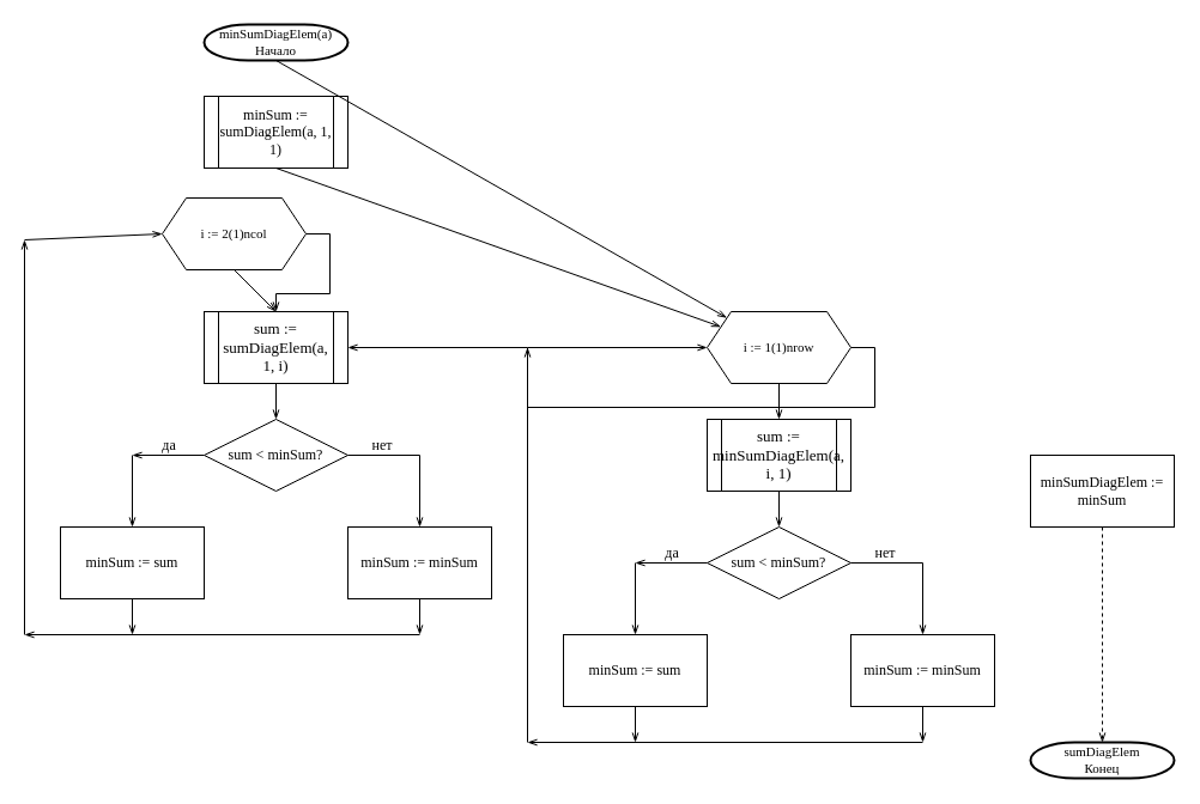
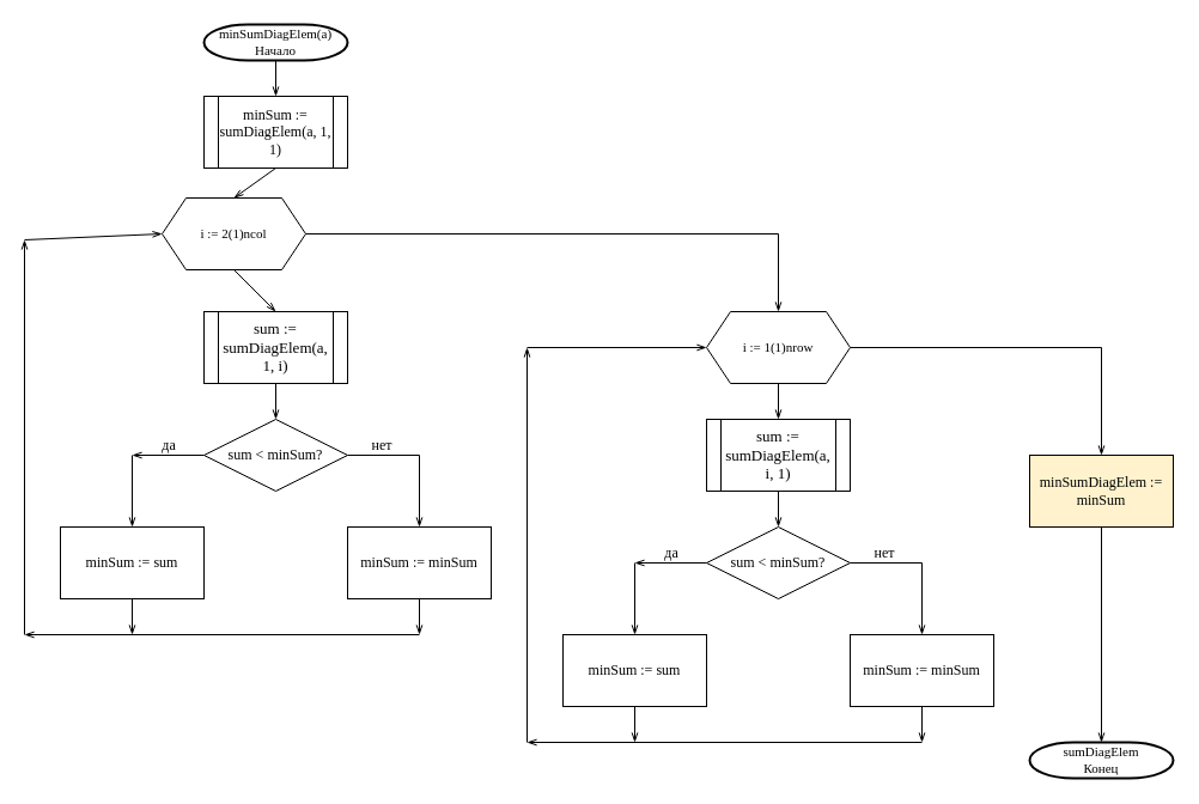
  <mxCell id="0" />
  <mxCell id="1" parent="0" />
  <mxCell id="2" value="minSumDiagElem(a)&lt;br&gt;Начало" style="strokeWidth=2;html=1;shape=mxgraph.flowchart.terminator;whiteSpace=wrap;fontSize=11;fontFamily=Times New Roman;" parent="1" vertex="1"><mxGeometry x="170" y="20" width="120" height="30" as="geometry" /></mxCell>
  <mxCell id="3" value="sumDiagElem&lt;br&gt;Конец" style="strokeWidth=2;html=1;shape=mxgraph.flowchart.terminator;whiteSpace=wrap;fontSize=11;fontFamily=Times New Roman;" parent="1" vertex="1"><mxGeometry x="860" y="620" width="120" height="30" as="geometry" /></mxCell>
  <mxCell id="4" value="minSum := sumDiagElem(a, 1, 1)" style="shape=process;whiteSpace=wrap;html=1;backgroundOutline=1;fontFamily=Times New Roman;" parent="1" vertex="1"><mxGeometry x="170" y="80" width="120" height="60" as="geometry" /></mxCell>
- <mxCell id="5" value="" style="endArrow=openThin;html=1;fontFamily=Times New Roman;fontSize=14;endFill=0;exitX=0.5;exitY=1;exitDx=0;exitDy=0;exitPerimeter=0;" parent="1" source="2" target="26" edge="1"><mxGeometry width="50" height="50" relative="1" as="geometry"><mxPoint x="260" y="220" as="sourcePoint" /><mxPoint x="310" y="170" as="targetPoint" /></mxGeometry></mxCell>
- <mxCell id="6" style="edgeStyle=orthogonalEdgeStyle;rounded=0;orthogonalLoop=1;jettySize=auto;html=1;exitX=1;exitY=0.5;exitDx=0;exitDy=0;endArrow=openThin;endFill=0;fontFamily=Times New Roman;" parent="1" source="7" target="45" edge="1"><mxGeometry relative="1" as="geometry" /></mxCell>
+ <mxCell id="5" value="" style="endArrow=openThin;html=1;fontFamily=Times New Roman;fontSize=14;endFill=0;entryX=0.5;entryY=0;entryDx=0;entryDy=0;exitX=0.5;exitY=1;exitDx=0;exitDy=0;exitPerimeter=0;" parent="1" source="2" target="4" edge="1"><mxGeometry width="50" height="50" relative="1" as="geometry"><mxPoint x="260" y="220" as="sourcePoint" /><mxPoint x="310" y="170" as="targetPoint" /></mxGeometry></mxCell>
+ <mxCell id="6" style="edgeStyle=orthogonalEdgeStyle;rounded=0;orthogonalLoop=1;jettySize=auto;html=1;exitX=1;exitY=0.5;exitDx=0;exitDy=0;entryX=0.5;entryY=0;entryDx=0;entryDy=0;endArrow=openThin;endFill=0;fontFamily=Times New Roman;" parent="1" source="7" target="26" edge="1"><mxGeometry relative="1" as="geometry" /></mxCell>
  <mxCell id="7" value="i := 2(1)ncol" style="shape=hexagon;perimeter=hexagonPerimeter2;whiteSpace=wrap;html=1;fixedSize=1;fontSize=11;fontFamily=Times New Roman;" parent="1" vertex="1"><mxGeometry x="135" y="165" width="120" height="60" as="geometry" /></mxCell>
  <mxCell id="8" value="sum &amp;lt; minSum?" style="rhombus;whiteSpace=wrap;html=1;fontFamily=Times New Roman;" parent="1" vertex="1"><mxGeometry x="170" y="350" width="120" height="60" as="geometry" /></mxCell>
  <mxCell id="9" value="minSum := sum" style="rounded=0;whiteSpace=wrap;html=1;fontFamily=Times New Roman;" parent="1" vertex="1"><mxGeometry x="50" y="440" width="120" height="60" as="geometry" /></mxCell>
  <mxCell id="10" value="minSum := minSum" style="rounded=0;whiteSpace=wrap;html=1;fontFamily=Times New Roman;" parent="1" vertex="1"><mxGeometry x="290" y="440" width="120" height="60" as="geometry" /></mxCell>
- <mxCell id="11" value="" style="endArrow=openThin;html=1;fontFamily=Times New Roman;fontSize=14;endFill=0;exitX=0.5;exitY=1;exitDx=0;exitDy=0;" parent="1" source="4" target="26" edge="1"><mxGeometry width="50" height="50" relative="1" as="geometry"><mxPoint x="320" y="190" as="sourcePoint" /><mxPoint x="370" y="140" as="targetPoint" /></mxGeometry></mxCell>
+ <mxCell id="11" value="" style="endArrow=openThin;html=1;fontFamily=Times New Roman;fontSize=14;endFill=0;entryX=0.5;entryY=0;entryDx=0;entryDy=0;exitX=0.5;exitY=1;exitDx=0;exitDy=0;" parent="1" source="4" target="7" edge="1"><mxGeometry width="50" height="50" relative="1" as="geometry"><mxPoint x="320" y="190" as="sourcePoint" /><mxPoint x="370" y="140" as="targetPoint" /></mxGeometry></mxCell>
  <mxCell id="12" value="" style="endArrow=openThin;html=1;fontFamily=Times New Roman;fontSize=14;endFill=0;entryX=0.5;entryY=0;entryDx=0;entryDy=0;exitX=0.5;exitY=1;exitDx=0;exitDy=0;" parent="1" source="7" edge="1"><mxGeometry width="50" height="50" relative="1" as="geometry"><mxPoint x="260" y="340" as="sourcePoint" /><mxPoint x="230" y="260" as="targetPoint" /></mxGeometry></mxCell>
  <mxCell id="13" value="" style="endArrow=openThin;html=1;fontFamily=Times New Roman;fontSize=14;endFill=0;entryX=0.5;entryY=0;entryDx=0;entryDy=0;exitX=0.5;exitY=1;exitDx=0;exitDy=0;" parent="1" target="8" edge="1"><mxGeometry width="50" height="50" relative="1" as="geometry"><mxPoint x="230" y="320" as="sourcePoint" /><mxPoint x="310" y="290" as="targetPoint" /></mxGeometry></mxCell>
  <mxCell id="14" value="" style="endArrow=openThin;html=1;fontFamily=Times New Roman;fontSize=14;endFill=0;entryX=0.5;entryY=0;entryDx=0;entryDy=0;" parent="1" target="10" edge="1"><mxGeometry width="50" height="50" relative="1" as="geometry"><mxPoint x="350" y="380" as="sourcePoint" /><mxPoint x="310" y="290" as="targetPoint" /></mxGeometry></mxCell>
  <mxCell id="15" value="" style="endArrow=none;html=1;exitX=1;exitY=0.5;exitDx=0;exitDy=0;fontFamily=Times New Roman;" parent="1" source="8" edge="1"><mxGeometry width="50" height="50" relative="1" as="geometry"><mxPoint x="260" y="340" as="sourcePoint" /><mxPoint x="350" y="380" as="targetPoint" /></mxGeometry></mxCell>
  <mxCell id="16" value="" style="endArrow=openThin;html=1;fontFamily=Times New Roman;fontSize=14;endFill=0;exitX=0;exitY=0.5;exitDx=0;exitDy=0;" parent="1" source="8" edge="1"><mxGeometry width="50" height="50" relative="1" as="geometry"><mxPoint x="260" y="340" as="sourcePoint" /><mxPoint x="110" y="380" as="targetPoint" /></mxGeometry></mxCell>
  <mxCell id="17" value="" style="endArrow=openThin;html=1;fontFamily=Times New Roman;fontSize=14;endFill=0;entryX=0.5;entryY=0;entryDx=0;entryDy=0;" parent="1" target="9" edge="1"><mxGeometry width="50" height="50" relative="1" as="geometry"><mxPoint x="110" y="380" as="sourcePoint" /><mxPoint x="310" y="290" as="targetPoint" /></mxGeometry></mxCell>
  <mxCell id="18" value="да" style="text;html=1;strokeColor=none;fillColor=none;align=center;verticalAlign=middle;whiteSpace=wrap;rounded=0;fontFamily=Times New Roman;" parent="1" vertex="1"><mxGeometry x="121" y="362" width="40" height="20" as="geometry" /></mxCell>
  <mxCell id="19" value="нет" style="text;html=1;strokeColor=none;fillColor=none;align=center;verticalAlign=middle;whiteSpace=wrap;rounded=0;fontFamily=Times New Roman;" parent="1" vertex="1"><mxGeometry x="299" y="362" width="40" height="20" as="geometry" /></mxCell>
  <mxCell id="20" value="" style="endArrow=openThin;html=1;fontFamily=Times New Roman;fontSize=14;endFill=0;exitX=0.5;exitY=1;exitDx=0;exitDy=0;" parent="1" source="10" edge="1"><mxGeometry width="50" height="50" relative="1" as="geometry"><mxPoint x="260" y="580" as="sourcePoint" /><mxPoint x="350" y="530" as="targetPoint" /></mxGeometry></mxCell>
  <mxCell id="21" value="" style="endArrow=openThin;html=1;fontFamily=Times New Roman;fontSize=14;endFill=0;" parent="1" edge="1"><mxGeometry width="50" height="50" relative="1" as="geometry"><mxPoint x="350" y="530" as="sourcePoint" /><mxPoint x="20" y="530" as="targetPoint" /></mxGeometry></mxCell>
  <mxCell id="22" value="" style="endArrow=openThin;html=1;fontFamily=Times New Roman;fontSize=14;endFill=0;" parent="1" edge="1"><mxGeometry width="50" height="50" relative="1" as="geometry"><mxPoint x="20" y="530" as="sourcePoint" /><mxPoint x="20" y="200" as="targetPoint" /></mxGeometry></mxCell>
  <mxCell id="23" value="" style="endArrow=openThin;html=1;fontFamily=Times New Roman;fontSize=14;endFill=0;entryX=0;entryY=0.5;entryDx=0;entryDy=0;" parent="1" target="7" edge="1"><mxGeometry width="50" height="50" relative="1" as="geometry"><mxPoint x="20" y="200" as="sourcePoint" /><mxPoint x="160" y="350" as="targetPoint" /></mxGeometry></mxCell>
  <mxCell id="24" value="" style="endArrow=openThin;html=1;fontFamily=Times New Roman;fontSize=14;endFill=0;exitX=0.5;exitY=1;exitDx=0;exitDy=0;" parent="1" source="9" edge="1"><mxGeometry width="50" height="50" relative="1" as="geometry"><mxPoint x="50" y="620" as="sourcePoint" /><mxPoint x="110" y="530" as="targetPoint" /></mxGeometry></mxCell>
- <mxCell id="25" style="edgeStyle=orthogonalEdgeStyle;rounded=0;orthogonalLoop=1;jettySize=auto;html=1;exitX=1;exitY=0.5;exitDx=0;exitDy=0;endArrow=openThin;endFill=0;fontFamily=Times New Roman;" parent="1" source="26" target="45" edge="1"><mxGeometry relative="1" as="geometry" /></mxCell>
+ <mxCell id="25" style="edgeStyle=orthogonalEdgeStyle;rounded=0;orthogonalLoop=1;jettySize=auto;html=1;exitX=1;exitY=0.5;exitDx=0;exitDy=0;entryX=0.5;entryY=0;entryDx=0;entryDy=0;endArrow=openThin;endFill=0;fontFamily=Times New Roman;" parent="1" source="26" target="43" edge="1"><mxGeometry relative="1" as="geometry" /></mxCell>
  <mxCell id="26" value="i := 1(1)nrow" style="shape=hexagon;perimeter=hexagonPerimeter2;whiteSpace=wrap;html=1;fixedSize=1;fontSize=11;fontFamily=Times New Roman;" parent="1" vertex="1"><mxGeometry x="590" y="260" width="120" height="60" as="geometry" /></mxCell>
  <mxCell id="27" value="sum &amp;lt; minSum?" style="rhombus;whiteSpace=wrap;html=1;fontFamily=Times New Roman;" parent="1" vertex="1"><mxGeometry x="590" y="440" width="120" height="60" as="geometry" /></mxCell>
  <mxCell id="28" value="minSum := sum" style="rounded=0;whiteSpace=wrap;html=1;fontFamily=Times New Roman;" parent="1" vertex="1"><mxGeometry y="530" width="120" height="60" as="geometry" x="470" /></mxCell>
  <mxCell id="29" value="minSum := minSum" style="rounded=0;whiteSpace=wrap;html=1;fontFamily=Times New Roman;" parent="1" vertex="1"><mxGeometry x="710" y="530" width="120" height="60" as="geometry" /></mxCell>
  <mxCell id="30" value="" style="endArrow=openThin;html=1;fontFamily=Times New Roman;fontSize=14;endFill=0;entryX=0.5;entryY=0;entryDx=0;entryDy=0;exitX=0.5;exitY=1;exitDx=0;exitDy=0;" parent="1" source="26" edge="1"><mxGeometry width="50" height="50" relative="1" as="geometry"><mxPoint x="680" y="430" as="sourcePoint" /><mxPoint x="650" y="350" as="targetPoint" /></mxGeometry></mxCell>
  <mxCell id="31" value="" style="endArrow=openThin;html=1;fontFamily=Times New Roman;fontSize=14;endFill=0;entryX=0.5;entryY=0;entryDx=0;entryDy=0;exitX=0.5;exitY=1;exitDx=0;exitDy=0;" parent="1" target="27" edge="1"><mxGeometry width="50" height="50" relative="1" as="geometry"><mxPoint x="650" y="410" as="sourcePoint" /><mxPoint x="730" y="380" as="targetPoint" /></mxGeometry></mxCell>
  <mxCell id="32" value="" style="endArrow=openThin;html=1;fontFamily=Times New Roman;fontSize=14;endFill=0;entryX=0.5;entryY=0;entryDx=0;entryDy=0;" parent="1" target="29" edge="1"><mxGeometry width="50" height="50" relative="1" as="geometry"><mxPoint x="770" y="470" as="sourcePoint" /><mxPoint x="730" y="380" as="targetPoint" /></mxGeometry></mxCell>
  <mxCell id="33" value="" style="endArrow=none;html=1;exitX=1;exitY=0.5;exitDx=0;exitDy=0;fontFamily=Times New Roman;" parent="1" source="27" edge="1"><mxGeometry width="50" height="50" relative="1" as="geometry"><mxPoint x="680" y="430" as="sourcePoint" /><mxPoint x="770" y="470" as="targetPoint" /></mxGeometry></mxCell>
  <mxCell id="34" value="" style="endArrow=openThin;html=1;fontFamily=Times New Roman;fontSize=14;endFill=0;exitX=0;exitY=0.5;exitDx=0;exitDy=0;" parent="1" source="27" edge="1"><mxGeometry width="50" height="50" relative="1" as="geometry"><mxPoint x="680" y="430" as="sourcePoint" /><mxPoint x="530" y="470" as="targetPoint" /></mxGeometry></mxCell>
  <mxCell id="35" value="" style="endArrow=openThin;html=1;fontFamily=Times New Roman;fontSize=14;endFill=0;entryX=0.5;entryY=0;entryDx=0;entryDy=0;" parent="1" target="28" edge="1"><mxGeometry width="50" height="50" relative="1" as="geometry"><mxPoint x="530" y="470" as="sourcePoint" /><mxPoint x="730" y="380" as="targetPoint" /></mxGeometry></mxCell>
  <mxCell id="36" value="да" style="text;html=1;strokeColor=none;fillColor=none;align=center;verticalAlign=middle;whiteSpace=wrap;rounded=0;fontFamily=Times New Roman;" parent="1" vertex="1"><mxGeometry x="541" y="452" width="40" height="20" as="geometry" /></mxCell>
  <mxCell id="37" value="нет" style="text;html=1;strokeColor=none;fillColor=none;align=center;verticalAlign=middle;whiteSpace=wrap;rounded=0;fontFamily=Times New Roman;" parent="1" vertex="1"><mxGeometry x="719" y="452" width="40" height="20" as="geometry" /></mxCell>
  <mxCell id="38" value="" style="endArrow=openThin;html=1;fontFamily=Times New Roman;fontSize=14;endFill=0;exitX=0.5;exitY=1;exitDx=0;exitDy=0;" parent="1" source="29" edge="1"><mxGeometry width="50" height="50" relative="1" as="geometry"><mxPoint x="680" y="670" as="sourcePoint" /><mxPoint x="770" y="620" as="targetPoint" /></mxGeometry></mxCell>
  <mxCell id="39" value="" style="endArrow=openThin;html=1;fontFamily=Times New Roman;fontSize=14;endFill=0;" parent="1" edge="1"><mxGeometry width="50" height="50" relative="1" as="geometry"><mxPoint x="770" y="620" as="sourcePoint" /><mxPoint x="440" y="620" as="targetPoint" /></mxGeometry></mxCell>
  <mxCell id="40" value="" style="endArrow=openThin;html=1;fontFamily=Times New Roman;fontSize=14;endFill=0;" parent="1" edge="1"><mxGeometry width="50" height="50" relative="1" as="geometry"><mxPoint x="440" y="620" as="sourcePoint" /><mxPoint x="440" y="290" as="targetPoint" /></mxGeometry></mxCell>
  <mxCell id="41" value="" style="endArrow=openThin;html=1;fontFamily=Times New Roman;fontSize=14;endFill=0;entryX=0;entryY=0.5;entryDx=0;entryDy=0;" parent="1" target="26" edge="1"><mxGeometry width="50" height="50" relative="1" as="geometry"><mxPoint x="440" y="290" as="sourcePoint" /><mxPoint x="580" y="440" as="targetPoint" /></mxGeometry></mxCell>
  <mxCell id="42" value="" style="endArrow=openThin;html=1;fontFamily=Times New Roman;fontSize=14;endFill=0;exitX=0.5;exitY=1;exitDx=0;exitDy=0;" parent="1" source="28" edge="1"><mxGeometry width="50" height="50" relative="1" as="geometry"><mxPoint y="710" as="sourcePoint" x="470" /><mxPoint x="530" y="620" as="targetPoint" /></mxGeometry></mxCell>
- <mxCell id="43" value="minSumDiagElem := minSum" style="rounded=0;whiteSpace=wrap;html=1;fontFamily=Times New Roman;" parent="1" vertex="1"><mxGeometry x="860" y="380" width="120" height="60" as="geometry" /></mxCell>
- <mxCell id="44" value="" style="endArrow=openThin;html=1;fontFamily=Times New Roman;fontSize=14;endFill=0;entryX=0.5;entryY=0;entryDx=0;entryDy=0;entryPerimeter=0;exitX=0.5;exitY=1;exitDx=0;exitDy=0;dashed=1;" parent="1" source="43" target="3" edge="1"><mxGeometry width="50" height="50" relative="1" as="geometry"><mxPoint x="620" y="610" as="sourcePoint" /><mxPoint x="670" y="560" as="targetPoint" /></mxGeometry></mxCell>
+ <mxCell id="43" value="minSumDiagElem := minSum" style="rounded=0;whiteSpace=wrap;html=1;fontFamily=Times New Roman;fillColor=#fff2cc;" parent="1" vertex="1"><mxGeometry x="860" y="380" width="120" height="60" as="geometry" /></mxCell>
+ <mxCell id="44" value="" style="endArrow=openThin;html=1;fontFamily=Times New Roman;fontSize=14;endFill=0;entryX=0.5;entryY=0;entryDx=0;entryDy=0;entryPerimeter=0;exitX=0.5;exitY=1;exitDx=0;exitDy=0;" parent="1" source="43" target="3" edge="1"><mxGeometry width="50" height="50" relative="1" as="geometry"><mxPoint x="620" y="610" as="sourcePoint" /><mxPoint x="670" y="560" as="targetPoint" /></mxGeometry></mxCell>
  <mxCell id="45" value="&lt;span style=&quot;font-size: 13px;&quot;&gt;sum := sumDiagElem(a, 1, i)&lt;/span&gt;" style="shape=process;whiteSpace=wrap;html=1;backgroundOutline=1;fontFamily=Times New Roman;fontSize=13;" vertex="1" parent="1"><mxGeometry x="170" y="260" width="120" height="60" as="geometry" /></mxCell>
- <mxCell id="46" value="&lt;font style=&quot;font-size: 13px&quot;&gt;sum := minSumDiagElem(a, i, 1)&lt;/font&gt;" style="shape=process;whiteSpace=wrap;html=1;backgroundOutline=1;fontFamily=Times New Roman;fontSize=13;" vertex="1" parent="1"><mxGeometry x="590" y="350" width="120" height="60" as="geometry" /></mxCell>
+ <mxCell id="46" value="&lt;font style=&quot;font-size: 13px&quot;&gt;sum := sumDiagElem(a, i, 1)&lt;/font&gt;" style="shape=process;whiteSpace=wrap;html=1;backgroundOutline=1;fontFamily=Times New Roman;fontSize=13;" vertex="1" parent="1"><mxGeometry x="590" y="350" width="120" height="60" as="geometry" /></mxCell>
